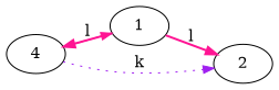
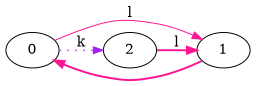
  strict digraph {
    fontname="DejaVu Serif"
    rankdir=LR
    node [fontname="DejaVu Serif"]
    edge [color=deeppink fontname="DejaVu Serif" forcelabels=True style=bold]
-   0 [label=4]
+   0
    1
    2
    0 -> 1 [label=l style=solid]
    0 -> 2 [color=purple label=k style=dotted]
    1 -> 0
-   1 -> 2 [label=l]
+   2 -> 1 [label=l]
  }
